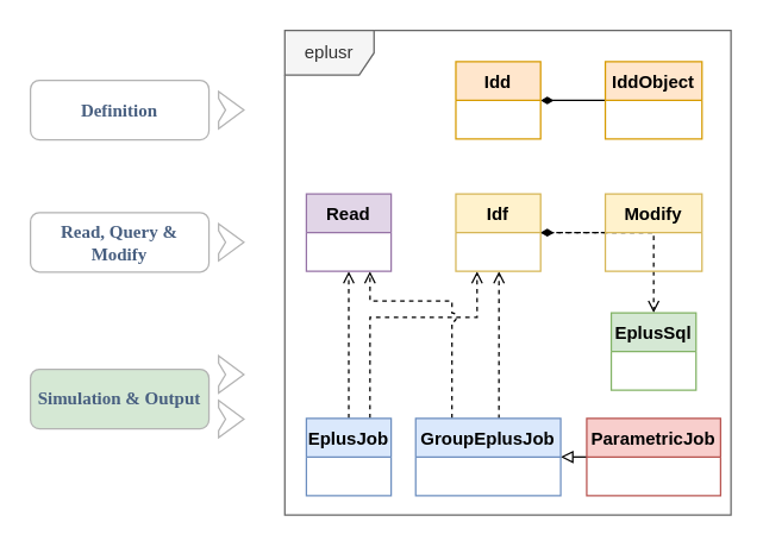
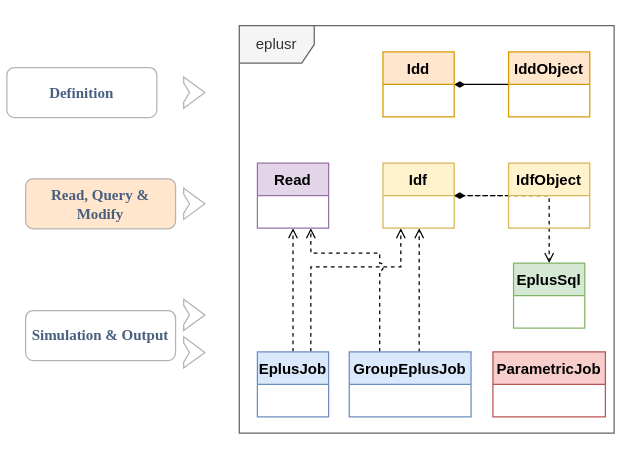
  <mxCell id="0" />
  <mxCell id="1" value="Frame" style="" parent="0" />
  <mxCell id="2" value="eplusr" style="shape=umlFrame;whiteSpace=wrap;html=1;fillColor=#f5f5f5;strokeColor=#666666;fontColor=#333333;" parent="1" vertex="1"><mxGeometry x="191" y="20" width="300" height="326" as="geometry" /></mxCell>
  <mxCell id="3" value="" style="verticalLabelPosition=bottom;verticalAlign=middle;html=1;shape=mxgraph.arrows2.arrow;dy=0.38;dx=52.59;notch=4.66;fillColor=#FFFFFF;rounded=1;strokeColor=#B3B3B3;" parent="1" vertex="1"><mxGeometry x="146.5" y="239" width="17" height="25" as="geometry" /></mxCell>
  <mxCell id="4" value="" style="verticalLabelPosition=bottom;verticalAlign=middle;html=1;shape=mxgraph.arrows2.arrow;dy=0.38;dx=52.59;notch=4.66;fillColor=#FFFFFF;rounded=1;strokeColor=#B3B3B3;" parent="1" vertex="1"><mxGeometry x="146.5" y="269" width="17" height="25" as="geometry" /></mxCell>
  <mxCell id="5" parent="0" />
  <mxCell id="6" style="edgeStyle=orthogonalEdgeStyle;rounded=0;orthogonalLoop=1;jettySize=auto;html=1;endArrow=diamondThin;endFill=1;" parent="5" source="24" target="23" edge="1"><mxGeometry relative="1" as="geometry" /></mxCell>
  <mxCell id="7" style="edgeStyle=orthogonalEdgeStyle;rounded=0;orthogonalLoop=1;jettySize=auto;html=1;dashed=1;endArrow=open;endFill=0;" parent="5" source="25" target="19" edge="1"><mxGeometry relative="1" as="geometry" /></mxCell>
  <mxCell id="8" style="edgeStyle=orthogonalEdgeStyle;rounded=0;orthogonalLoop=1;jettySize=auto;html=1;endArrow=open;endFill=0;dashed=1;exitX=0.5;exitY=0;exitDx=0;exitDy=0;" parent="5" source="22" target="27" edge="1"><mxGeometry relative="1" as="geometry"><mxPoint x="268" y="256" as="sourcePoint" /><Array as="points"><mxPoint x="234" y="275" /><mxPoint x="234" y="275" /></Array></mxGeometry></mxCell>
  <mxCell id="9" style="edgeStyle=orthogonalEdgeStyle;rounded=0;jumpStyle=arc;orthogonalLoop=1;jettySize=auto;html=1;dashed=1;endArrow=open;endFill=0;exitX=0.574;exitY=0.008;exitDx=0;exitDy=0;exitPerimeter=0;" parent="5" source="20" edge="1"><mxGeometry relative="1" as="geometry"><mxPoint x="335" y="246" as="sourcePoint" /><mxPoint x="335" y="182" as="targetPoint" /><Array as="points" /></mxGeometry></mxCell>
- <mxCell id="10" style="edgeStyle=orthogonalEdgeStyle;rounded=0;orthogonalLoop=1;jettySize=auto;html=1;endArrow=block;endFill=0;exitX=0;exitY=0.5;exitDx=0;exitDy=0;entryX=1;entryY=0.5;entryDx=0;entryDy=0;" parent="5" source="21" target="20" edge="1"><mxGeometry relative="1" as="geometry"><Array as="points"><mxPoint x="388" y="307" /><mxPoint x="388" y="307" /></Array></mxGeometry></mxCell>
  <mxCell id="11" style="edgeStyle=orthogonalEdgeStyle;rounded=0;orthogonalLoop=1;jettySize=auto;html=1;endArrow=diamondThin;endFill=1;exitX=0;exitY=0.5;exitDx=0;exitDy=0;dashed=1;" parent="5" source="26" target="25" edge="1"><mxGeometry relative="1" as="geometry"><mxPoint x="714" y="168.667" as="sourcePoint" /></mxGeometry></mxCell>
- <mxCell id="12" value="&lt;font face=&quot;Verdana&quot; color=&quot;#485f80&quot;&gt;&lt;b&gt;Definition&lt;/b&gt;&lt;/font&gt;" style="rounded=1;whiteSpace=wrap;html=1;fontFamily=Helvetica;fontSize=12;fontColor=#000000;align=center;strokeColor=#B3B3B3;fillColor=#FFFFFF;" parent="5" vertex="1"><mxGeometry x="20" y="53.5" width="120" height="40" as="geometry" /></mxCell>
- <mxCell id="13" value="&lt;font face=&quot;Verdana&quot; color=&quot;#485f80&quot;&gt;&lt;b&gt;Read, Query &amp;amp; Modify&lt;/b&gt;&lt;/font&gt;" style="rounded=1;whiteSpace=wrap;html=1;fontFamily=Helvetica;fontSize=12;fontColor=#000000;align=center;strokeColor=#B3B3B3;fillColor=#FFFFFF;" parent="5" vertex="1"><mxGeometry x="20" y="142.5" width="120" height="40" as="geometry" /></mxCell>
- <mxCell id="14" value="&lt;font face=&quot;Verdana&quot; color=&quot;#485f80&quot;&gt;&lt;b&gt;Simulation &amp;amp; Output&lt;/b&gt;&lt;/font&gt;" style="rounded=1;whiteSpace=wrap;html=1;fontFamily=Helvetica;fontSize=12;fontColor=#000000;align=center;strokeColor=#B3B3B3;fillColor=#d5e8d4;" parent="5" vertex="1"><mxGeometry x="20" y="248" width="120" height="40" as="geometry" /></mxCell>
+ <mxCell id="12" value="&lt;font face=&quot;Verdana&quot; color=&quot;#485f80&quot;&gt;&lt;b&gt;Definition&lt;/b&gt;&lt;/font&gt;" style="rounded=1;whiteSpace=wrap;html=1;fontFamily=Helvetica;fontSize=12;fontColor=#000000;align=center;strokeColor=#B3B3B3;fillColor=#FFFFFF;" parent="5" vertex="1"><mxGeometry x="5" y="53.5" width="120" height="40" as="geometry" /></mxCell>
+ <mxCell id="13" value="&lt;font face=&quot;Verdana&quot; color=&quot;#485f80&quot;&gt;&lt;b&gt;Read, Query &amp;amp; Modify&lt;/b&gt;&lt;/font&gt;" style="rounded=1;whiteSpace=wrap;html=1;fontFamily=Helvetica;fontSize=12;fontColor=#000000;align=center;strokeColor=#B3B3B3;fillColor=#ffe6cc;" parent="5" vertex="1"><mxGeometry x="20" y="142.5" width="120" height="40" as="geometry" /></mxCell>
+ <mxCell id="14" value="&lt;font face=&quot;Verdana&quot; color=&quot;#485f80&quot;&gt;&lt;b&gt;Simulation &amp;amp; Output&lt;/b&gt;&lt;/font&gt;" style="rounded=1;whiteSpace=wrap;html=1;fontFamily=Helvetica;fontSize=12;fontColor=#000000;align=center;strokeColor=#B3B3B3;fillColor=#FFFFFF;" parent="5" vertex="1"><mxGeometry x="20" y="248" width="120" height="40" as="geometry" /></mxCell>
  <mxCell id="15" value="" style="verticalLabelPosition=bottom;verticalAlign=middle;html=1;shape=mxgraph.arrows2.arrow;dy=0.38;dx=52.59;notch=4.66;fillColor=#FFFFFF;rounded=1;strokeColor=#B3B3B3;" parent="5" vertex="1"><mxGeometry x="146.5" y="61" width="17" height="25" as="geometry" /></mxCell>
  <mxCell id="16" value="" style="verticalLabelPosition=bottom;verticalAlign=middle;html=1;shape=mxgraph.arrows2.arrow;dy=0.38;dx=52.59;notch=4.66;fillColor=#FFFFFF;rounded=1;strokeColor=#B3B3B3;" parent="5" vertex="1"><mxGeometry x="146.5" y="150" width="17" height="25" as="geometry" /></mxCell>
  <mxCell id="17" style="edgeStyle=orthogonalEdgeStyle;rounded=0;orthogonalLoop=1;jettySize=auto;html=1;endArrow=open;endFill=0;dashed=1;entryX=0.25;entryY=1;entryDx=0;entryDy=0;exitX=0.75;exitY=0;exitDx=0;exitDy=0;" parent="5" source="22" target="25" edge="1"><mxGeometry relative="1" as="geometry"><mxPoint x="244" y="280" as="sourcePoint" /><mxPoint x="244.029" y="192" as="targetPoint" /><Array as="points"><mxPoint x="248" y="213" /><mxPoint x="320" y="213" /></Array></mxGeometry></mxCell>
  <mxCell id="18" style="edgeStyle=orthogonalEdgeStyle;rounded=0;jumpStyle=arc;orthogonalLoop=1;jettySize=auto;html=1;dashed=1;endArrow=open;endFill=0;exitX=0.25;exitY=0;exitDx=0;exitDy=0;entryX=0.75;entryY=1;entryDx=0;entryDy=0;" parent="5" source="20" target="27" edge="1"><mxGeometry relative="1" as="geometry"><mxPoint x="344.965" y="291.416" as="sourcePoint" /><mxPoint x="345" y="192" as="targetPoint" /><Array as="points"><mxPoint x="303" y="202" /><mxPoint x="248" y="202" /></Array></mxGeometry></mxCell>
  <mxCell id="19" value="EplusSql" style="swimlane;fontStyle=1;align=center;verticalAlign=top;childLayout=stackLayout;horizontal=1;startSize=26;horizontalStack=0;resizeParent=1;resizeParentMax=0;resizeLast=0;collapsible=1;marginBottom=0;swimlaneFillColor=none;fillColor=#d5e8d4;strokeColor=#82b366;" parent="5" vertex="1"><mxGeometry x="410.5" y="210" width="57" height="52" as="geometry" /></mxCell>
  <mxCell id="20" value="GroupEplusJob" style="swimlane;fontStyle=1;align=center;verticalAlign=top;childLayout=stackLayout;horizontal=1;startSize=26;horizontalStack=0;resizeParent=1;resizeParentMax=0;resizeLast=0;collapsible=1;marginBottom=0;fillColor=#dae8fc;strokeColor=#6c8ebf;" parent="5" vertex="1"><mxGeometry x="279" y="281" width="97.5" height="52" as="geometry" /></mxCell>
  <mxCell id="21" value="ParametricJob" style="swimlane;fontStyle=1;align=center;verticalAlign=top;childLayout=stackLayout;horizontal=1;startSize=26;horizontalStack=0;resizeParent=1;resizeParentMax=0;resizeLast=0;collapsible=1;marginBottom=0;fillColor=#f8cecc;strokeColor=#b85450;" parent="5" vertex="1"><mxGeometry x="394" y="281" width="90" height="52" as="geometry" /></mxCell>
  <mxCell id="22" value="EplusJob" style="swimlane;fontStyle=1;align=center;verticalAlign=top;childLayout=stackLayout;horizontal=1;startSize=26;horizontalStack=0;resizeParent=1;resizeParentMax=0;resizeLast=0;collapsible=1;marginBottom=0;swimlaneFillColor=none;fillColor=#dae8fc;strokeColor=#6c8ebf;" parent="5" vertex="1"><mxGeometry x="205.5" y="281" width="57" height="52" as="geometry" /></mxCell>
  <mxCell id="23" value="Idd" style="swimlane;fontStyle=1;align=center;verticalAlign=top;childLayout=stackLayout;horizontal=1;startSize=26;horizontalStack=0;resizeParent=1;resizeParentMax=0;resizeLast=0;collapsible=1;marginBottom=0;fillColor=#ffe6cc;strokeColor=#d79b00;" parent="5" vertex="1"><mxGeometry x="306" y="41" width="57" height="52" as="geometry" /></mxCell>
  <mxCell id="24" value="IddObject" style="swimlane;fontStyle=1;align=center;verticalAlign=top;childLayout=stackLayout;horizontal=1;startSize=26;horizontalStack=0;resizeParent=1;resizeParentMax=0;resizeLast=0;collapsible=1;marginBottom=0;fillColor=#ffe6cc;strokeColor=#d79b00;" parent="5" vertex="1"><mxGeometry x="406.5" y="41" width="65" height="52" as="geometry"><mxRectangle x="621.5" y="1554" width="78" height="26" as="alternateBounds" /></mxGeometry></mxCell>
  <mxCell id="25" value="Idf" style="swimlane;fontStyle=1;align=center;verticalAlign=top;childLayout=stackLayout;horizontal=1;startSize=26;horizontalStack=0;resizeParent=1;resizeParentMax=0;resizeLast=0;collapsible=1;marginBottom=0;fillColor=#fff2cc;strokeColor=#d6b656;" parent="5" vertex="1"><mxGeometry x="306" y="130" width="57" height="52" as="geometry" /></mxCell>
- <mxCell id="26" value="Modify" style="swimlane;fontStyle=1;align=center;verticalAlign=top;childLayout=stackLayout;horizontal=1;startSize=26;horizontalStack=0;resizeParent=1;resizeParentMax=0;resizeLast=0;collapsible=1;marginBottom=0;fillColor=#fff2cc;strokeColor=#d6b656;" parent="5" vertex="1"><mxGeometry x="406.5" y="130" width="65" height="52" as="geometry" /></mxCell>
+ <mxCell id="26" value="IdfObject" style="swimlane;fontStyle=1;align=center;verticalAlign=top;childLayout=stackLayout;horizontal=1;startSize=26;horizontalStack=0;resizeParent=1;resizeParentMax=0;resizeLast=0;collapsible=1;marginBottom=0;fillColor=#fff2cc;strokeColor=#d6b656;" parent="5" vertex="1"><mxGeometry x="406.5" y="130" width="65" height="52" as="geometry" /></mxCell>
  <mxCell id="27" value="Read" style="swimlane;fontStyle=1;align=center;verticalAlign=top;childLayout=stackLayout;horizontal=1;startSize=26;horizontalStack=0;resizeParent=1;resizeParentMax=0;resizeLast=0;collapsible=1;marginBottom=0;fillColor=#e1d5e7;strokeColor=#9673a6;" parent="5" vertex="1"><mxGeometry x="205.5" y="130" width="57" height="52" as="geometry" /></mxCell>
